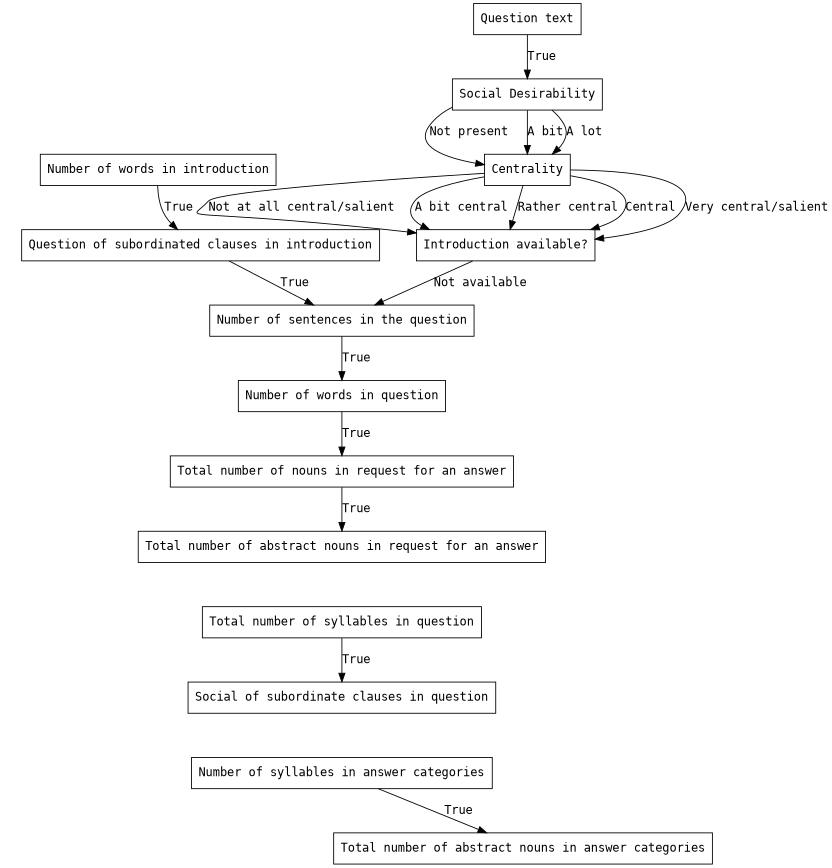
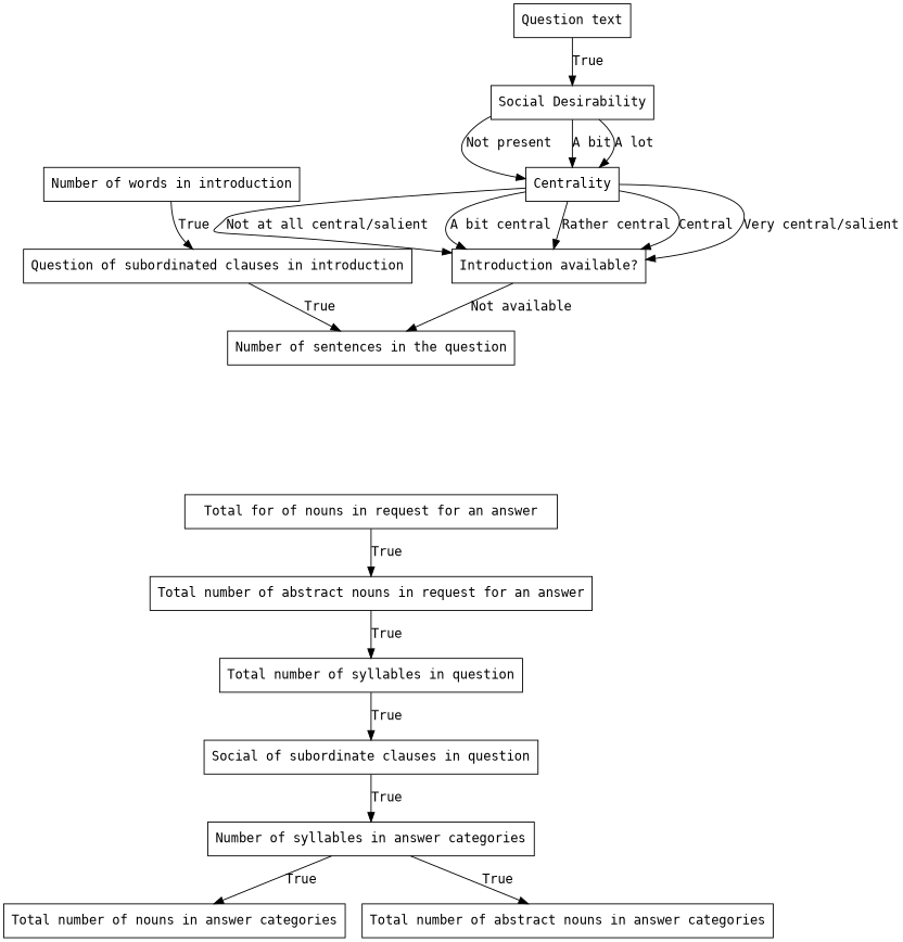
  digraph {
    fontname="DejaVu Sans Mono"
    rankdir=TB
    node [fontname="DejaVu Sans Mono" shape=box]
    edge [fontname="DejaVu Sans Mono"]
    n1 [label="Social Desirability"]
    "Question text"
    n3 [label=Centrality]
    n4 [label="Introduction available?"]
    n5 [label="Number of sentences in the question"]
-   n6 [label="Number of words in question"]
    n7 [label="Number of words in introduction"]
    n8 [label="Question of subordinated clauses in introduction"]
-   n9 [label="Total number of nouns in request for an answer"]
+   n9 [label="Total for of nouns in request for an answer"]
    n10 [label="Total number of abstract nouns in request for an answer"]
    n11 [label="Total number of syllables in question"]
    n12 [label="Social of subordinate clauses in question"]
    n13 [label="Number of syllables in answer categories"]
+   n14 [label="Total number of nouns in answer categories"]
    n15 [label="Total number of abstract nouns in answer categories"]
    n1 -> n3 [label="Not present"]
    n1 -> n3 [label="A bit"]
    n1 -> n3 [label="A lot"]
    "Question text" -> n1 [label=True]
    n3 -> n4 [label="Not at all central/salient"]
    n3 -> n4 [label="A bit central"]
    n3 -> n4 [label="Rather central"]
    n3 -> n4 [label=Central]
    n3 -> n4 [label="Very central/salient"]
    n4 -> n5 [label="Not available"]
-   n5 -> n6 [label=True]
-   n6 -> n9 [label=True]
    n7 -> n8 [label=True]
    n8 -> n5 [label=True]
    n9 -> n10 [label=True]
+   n10 -> n11 [label=True]
    n11 -> n12 [label=True]
+   n12 -> n13 [label=True]
+   n13 -> n14 [label=True]
    n13 -> n15 [label=True]
  }
